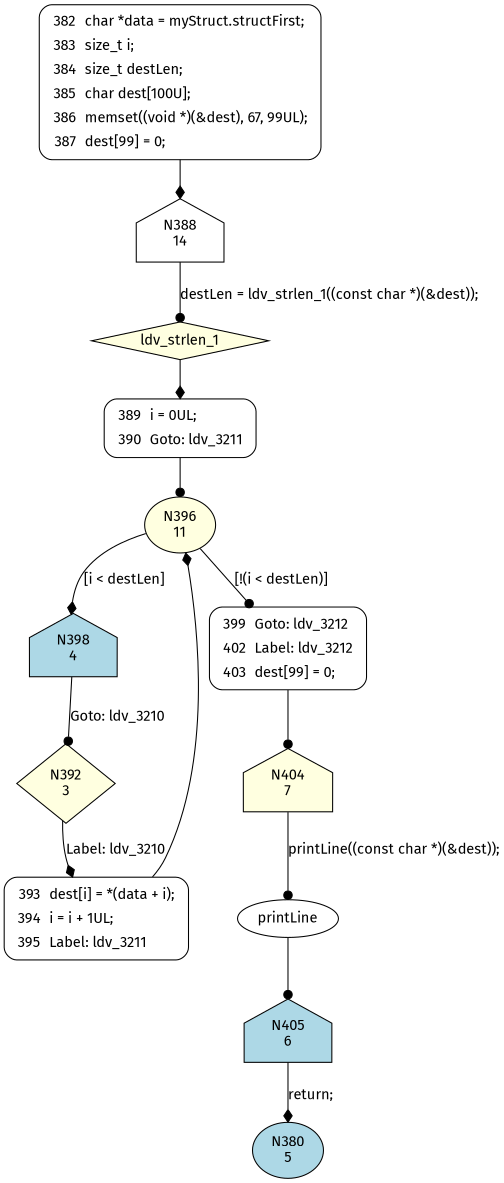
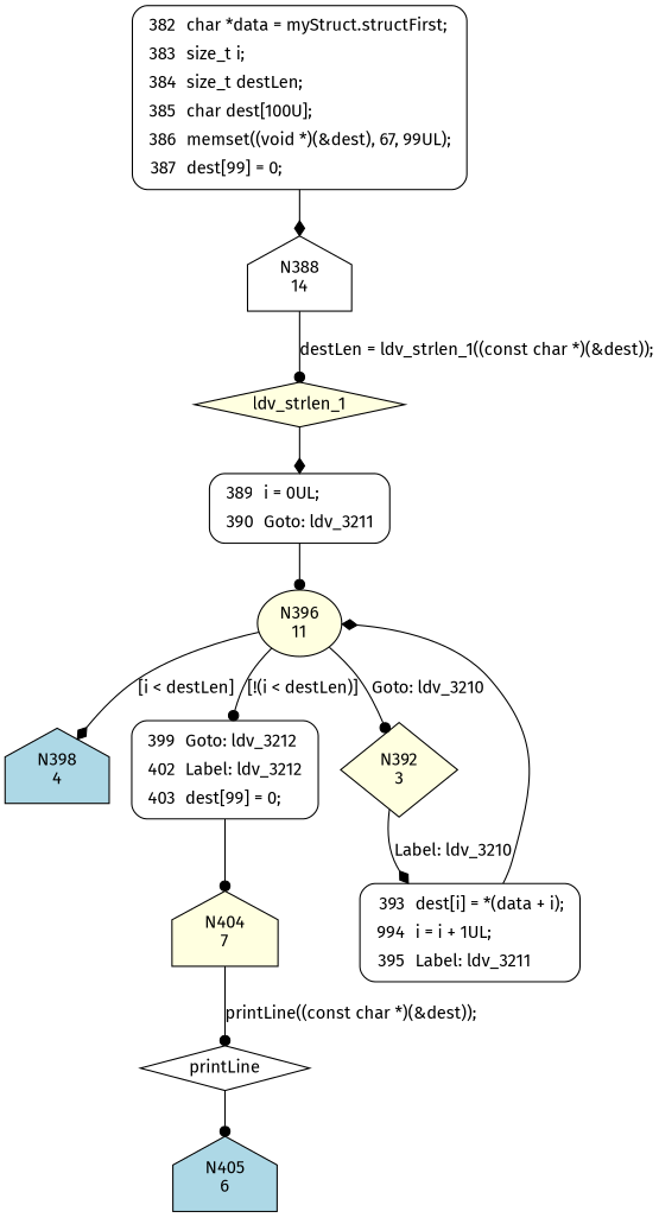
  digraph {
    fontname="Fira Sans"
    node [fillcolor=white fontname="Fira Sans" shape=Mrecord style=filled]
    edge [arrowhead=dot fontname="Fira Sans"]
    n1 [label=<<table border="0" cellborder="0" cellpadding="3" bgcolor="white"><tr><td align="right">382</td><td align="left">char *data = myStruct.structFirst;</td></tr><tr><td align="right">383</td><td align="left">size_t i;</td></tr><tr><td align="right">384</td><td align="left">size_t destLen;</td></tr><tr><td align="right">385</td><td align="left">char dest[100U];</td></tr><tr><td align="right">386</td><td align="left">memset((void *)(&amp;dest), 67, 99UL);</td></tr><tr><td align="right">387</td><td align="left">dest[99] = 0;</td></tr></table>> penwidth=1 style="filled,bold"]
    n2 [label="N388\n14" shape=house]
    n3 [fillcolor=lightyellow label=ldv_strlen_1 shape=diamond]
    n4 [label=<<table border="0" cellborder="0" cellpadding="3" bgcolor="white"><tr><td align="right">389</td><td align="left">i = 0UL;</td></tr><tr><td align="right">390</td><td align="left">Goto: ldv_3211</td></tr></table>> penwidth=1 style="filled,bold"]
    n5 [fillcolor=lightyellow label="N396\n11" shape=ellipse]
    n6 [fillcolor=lightblue label="N398\n4" shape=house]
    n7 [label=<<table border="0" cellborder="0" cellpadding="3" bgcolor="white"><tr><td align="right">399</td><td align="left">Goto: ldv_3212</td></tr><tr><td align="right">402</td><td align="left">Label: ldv_3212</td></tr><tr><td align="right">403</td><td align="left">dest[99] = 0;</td></tr></table>> penwidth=1 style="filled,bold"]
    n8 [fillcolor=lightyellow label="N392\n3" shape=diamond]
    n9 [fillcolor=lightyellow label="N404\n7" shape=house]
-   n10 [label=<<table border="0" cellborder="0" cellpadding="3" bgcolor="white"><tr><td align="right">393</td><td align="left">dest[i] = *(data + i);</td></tr><tr><td align="right">394</td><td align="left">i = i + 1UL;</td></tr><tr><td align="right">395</td><td align="left">Label: ldv_3211</td></tr></table>> penwidth=1 style="filled,bold"]
-   n11 [label=printLine shape=ellipse]
+   n10 [label=<<table border="0" cellborder="0" cellpadding="3" bgcolor="white"><tr><td align="right">393</td><td align="left">dest[i] = *(data + i);</td></tr><tr><td align="right">994</td><td align="left">i = i + 1UL;</td></tr><tr><td align="right">395</td><td align="left">Label: ldv_3211</td></tr></table>> penwidth=1 style="filled,bold"]
+   n11 [label=printLine shape=diamond]
    n12 [fillcolor=lightblue label="N405\n6" shape=house]
-   n13 [fillcolor=lightblue label="N380\n5" shape=ellipse]
    n1 -> n2 [arrowhead=diamond]
    n2 -> n3 [label="destLen = ldv_strlen_1((const char *)(&dest));"]
    n3 -> n4 [arrowhead=diamond]
    n4 -> n5
    n5 -> n6 [arrowhead=diamond label="[i < destLen]"]
    n5 -> n7 [label="[!(i < destLen)]"]
-   n6 -> n8 [label="Goto: ldv_3210"]
+   n5 -> n8 [label="Goto: ldv_3210"]
    n7 -> n9
    n8 -> n10 [arrowhead=diamond label="Label: ldv_3210"]
    n9 -> n11 [label="printLine((const char *)(&dest));"]
    n10 -> n5 [arrowhead=diamond]
    n11 -> n12
-   n12 -> n13 [arrowhead=diamond label="return;"]
  }
